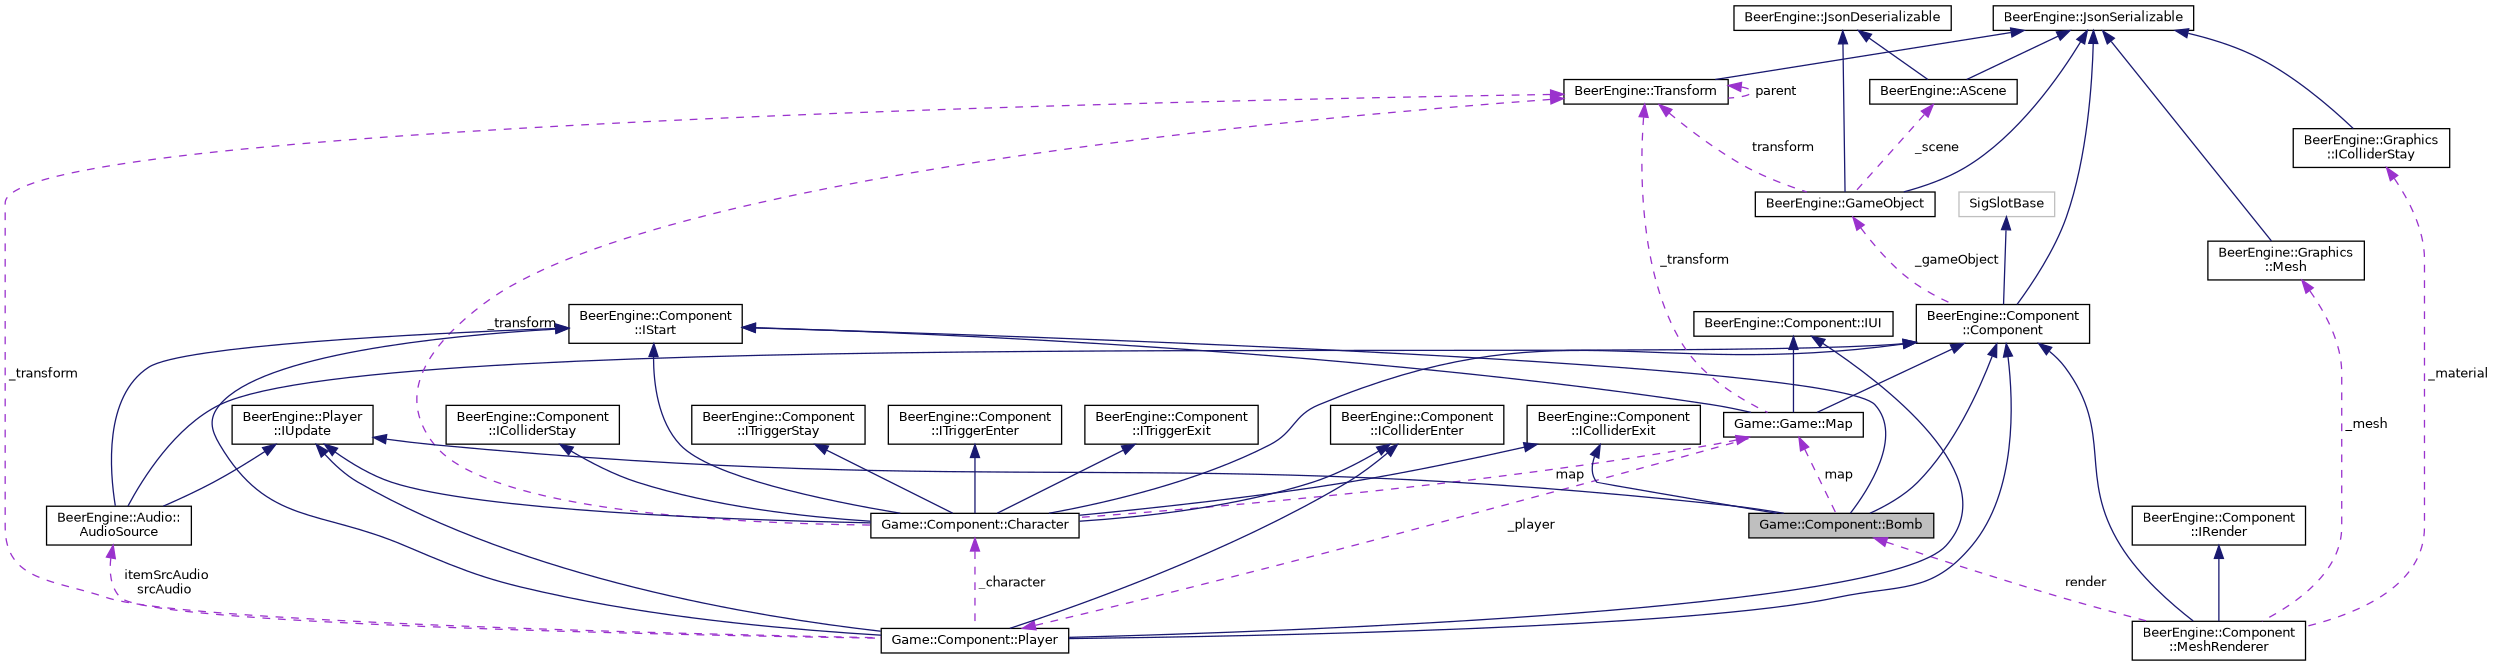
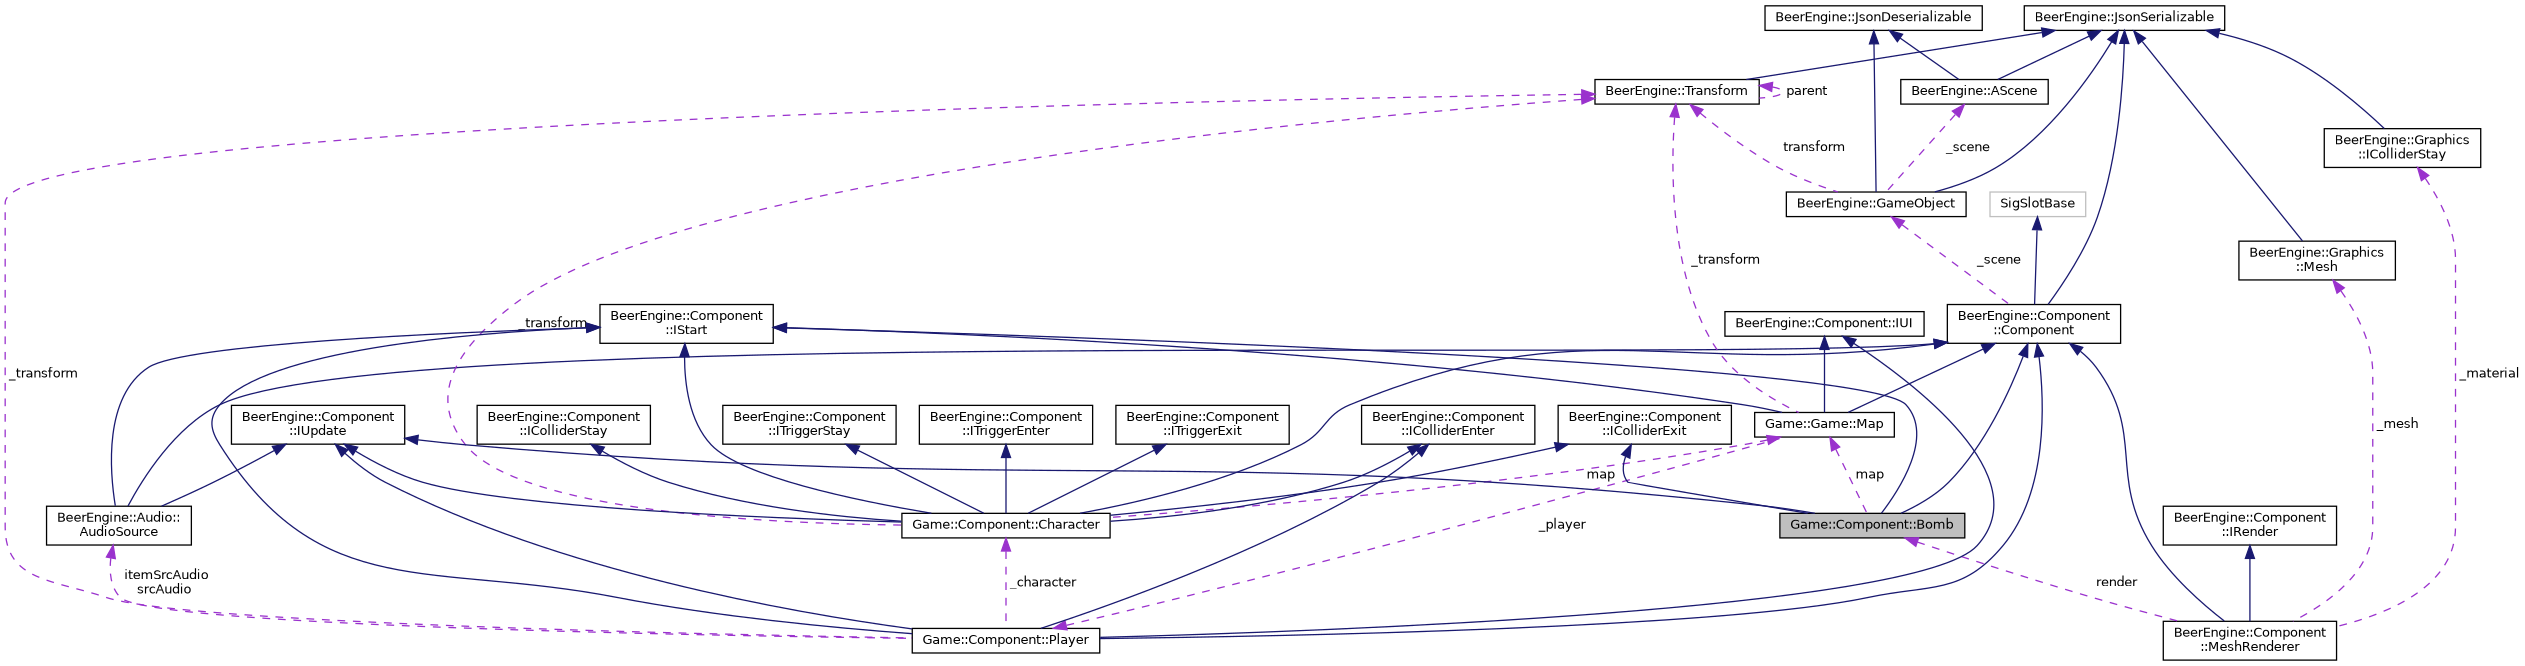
  digraph {
    rankdir=TB
    node [color=black fillcolor=white fontname=Helvetica fontsize=10 shape=record style=filled]
    edge [color=midnightblue dir=back fontname=Helvetica fontsize=10 labelfontname=Helvetica labelfontsize=10 style=solid]
    n1 [fillcolor=grey75 fontcolor=black height=0.2 label="Game::Component::Bomb" width=0.4]
    n2 [height=0.2 label="BeerEngine::Component\l::MeshRenderer" width=0.4]
    n3 [height=0.2 label="BeerEngine::Component\l::Component" width=0.4]
    n4 [height=0.2 label="Game::Game::Map" width=0.4]
    n5 [height=0.2 label="Game::Component::Player" width=0.4]
    n6 [height=0.2 label="Game::Component::Character" width=0.4]
    n7 [height=0.2 label="BeerEngine::Audio::\lAudioSource" width=0.4]
    n8 [height=0.2 label="BeerEngine::JsonSerializable" width=0.4]
    n9 [height=0.2 label="BeerEngine::GameObject" width=0.4]
    n10 [height=0.2 label="BeerEngine::Transform" width=0.4]
    n11 [height=0.2 label="BeerEngine::AScene" width=0.4]
    n12 [height=0.2 label="BeerEngine::Graphics\l::IColliderStay" width=0.4]
    n13 [height=0.2 label="BeerEngine::Graphics\l::Mesh" width=0.4]
    n14 [color=grey75 height=0.2 label=SigSlotBase width=0.4]
    n15 [height=0.2 label="BeerEngine::JsonDeserializable" width=0.4]
    n16 [height=0.2 label="BeerEngine::Component\l::IStart" width=0.4]
-   n17 [height=0.2 label="BeerEngine::Player\l::IUpdate" width=0.4]
+   n17 [height=0.2 label="BeerEngine::Component\l::IUpdate" width=0.4]
    n18 [height=0.2 label="BeerEngine::Component\l::IColliderExit" width=0.4]
    n19 [height=0.2 label="BeerEngine::Component::IUI" width=0.4]
    n20 [height=0.2 label="BeerEngine::Component\l::IColliderEnter" width=0.4]
    n21 [height=0.2 label="BeerEngine::Component\l::ITriggerStay" width=0.4]
    n22 [height=0.2 label="BeerEngine::Component\l::ITriggerEnter" width=0.4]
    n23 [height=0.2 label="BeerEngine::Component\l::ITriggerExit" width=0.4]
    n24 [height=0.2 label="BeerEngine::Component\l::IColliderStay" width=0.4]
    n25 [height=0.2 label="BeerEngine::Component\l::IRender" width=0.4]
    n1 -> n2 [color=darkorchid3 label=" render" style=dashed]
    n3 -> n1
    n3 -> n2
    n3 -> n4
    n3 -> n5
    n3 -> n6
    n3 -> n7
    n4 -> n1 [color=darkorchid3 label=" map" style=dashed]
    n4 -> n6 [color=darkorchid3 label=" map" style=dashed]
    n5 -> n4 [color=darkorchid3 label=" _player" style=dashed]
    n6 -> n5 [color=darkorchid3 label=" _character" style=dashed]
    n7 -> n5 [color=darkorchid3 label=" itemSrcAudio\nsrcAudio" style=dashed]
    n8 -> n3
    n8 -> n9
    n8 -> n10
    n8 -> n11
    n8 -> n12
    n8 -> n13
-   n9 -> n3 [color=darkorchid3 label=" _gameObject" style=dashed]
+   n9 -> n3 [color=darkorchid3 label=" _scene" style=dashed]
    n10 -> n4 [color=darkorchid3 label=" _transform" style=dashed]
    n10 -> n5 [color=darkorchid3 label=" _transform" style=dashed]
    n10 -> n6 [color=darkorchid3 label=" _transform" style=dashed]
    n10 -> n9 [color=darkorchid3 label=" transform" style=dashed]
    n10 -> n10 [color=darkorchid3 label=" parent" style=dashed]
    n11 -> n9 [color=darkorchid3 label=" _scene" style=dashed]
    n12 -> n2 [color=darkorchid3 label=" _material" style=dashed]
    n13 -> n2 [color=darkorchid3 label=" _mesh" style=dashed]
    n14 -> n3
    n15 -> n9
    n15 -> n11
    n16 -> n1
    n16 -> n4
    n16 -> n5
    n16 -> n6
    n16 -> n7
    n17 -> n1
    n17 -> n5
    n17 -> n6
    n17 -> n7
    n18 -> n1
    n18 -> n6
    n19 -> n4
    n19 -> n5
    n20 -> n5
    n20 -> n6
    n21 -> n6
    n22 -> n6
    n23 -> n6
    n24 -> n6
    n25 -> n2
  }
